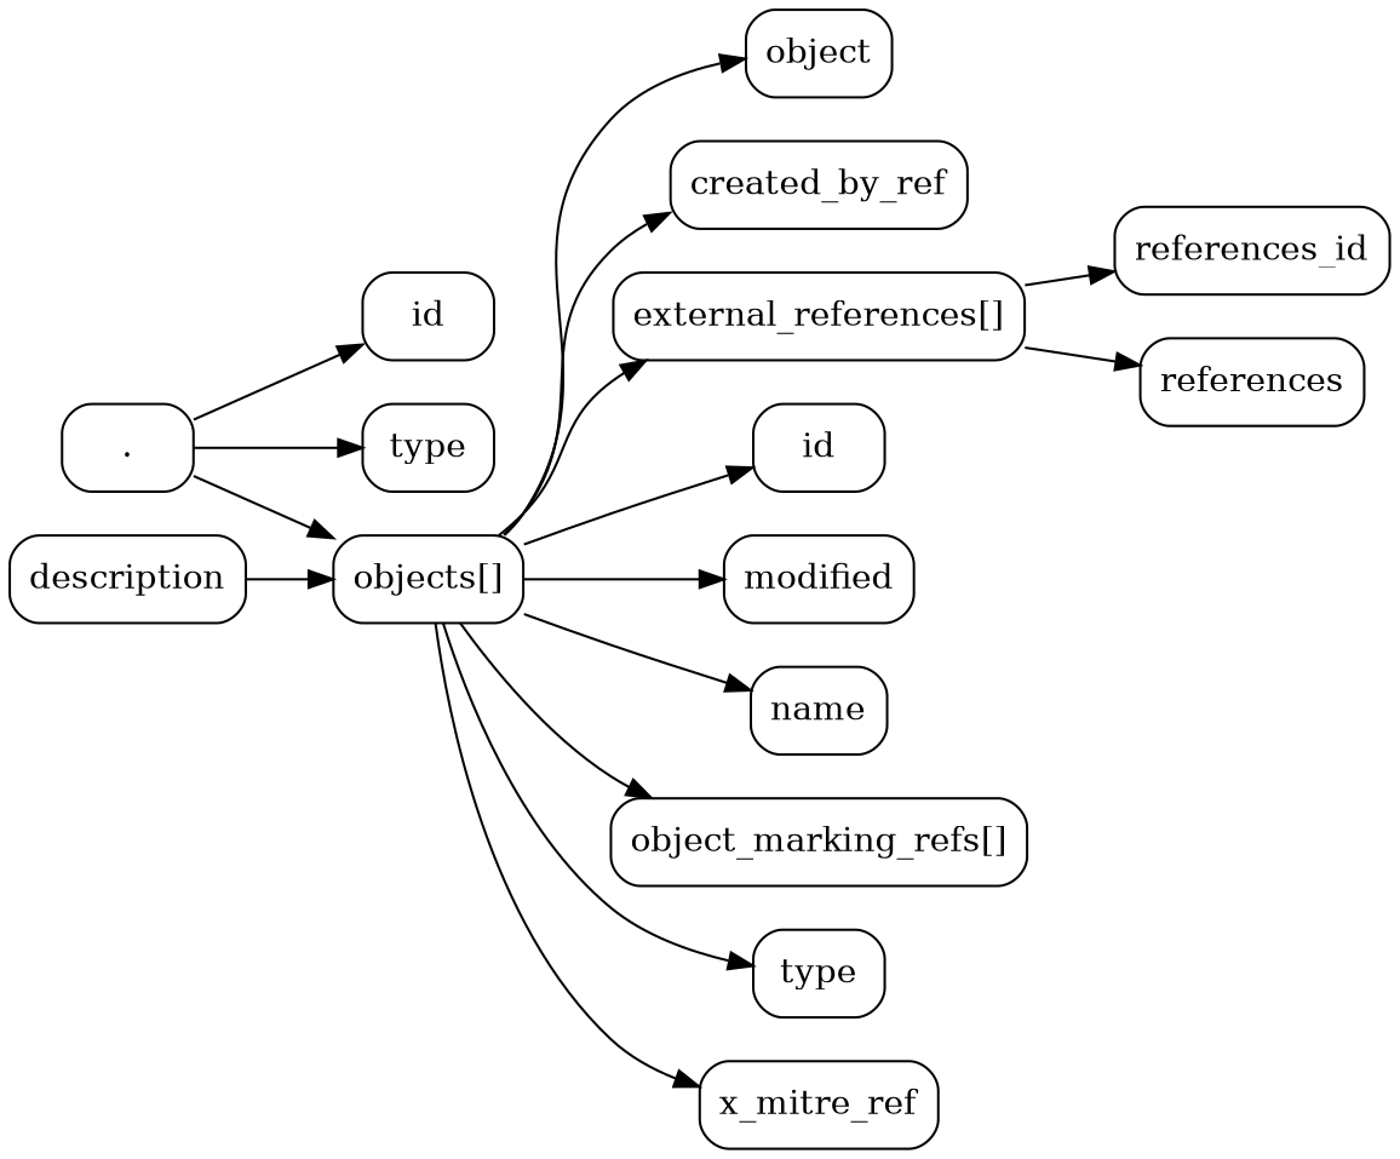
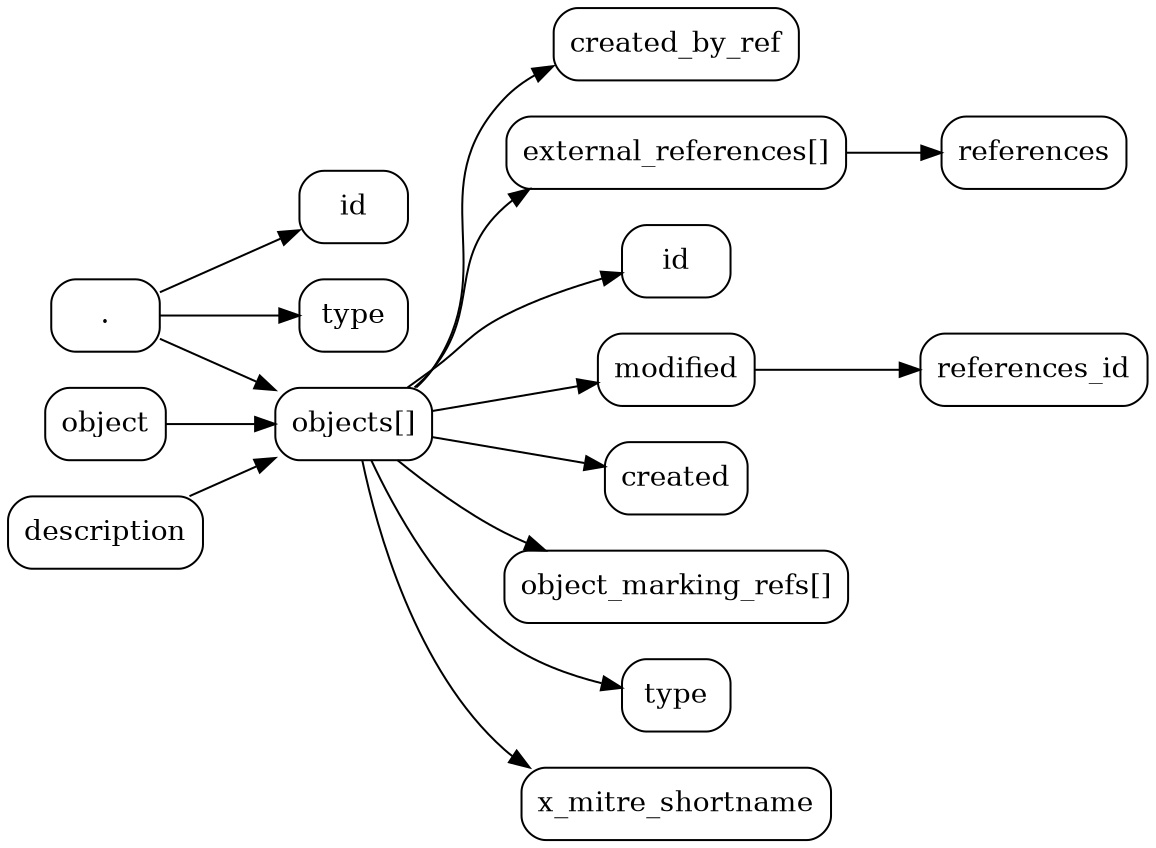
  strict digraph {
    rankdir=LR
    node [shape=box style=rounded]
    "."
    id
    "objects[]"
    type
    n5 [label=object]
    n6 [label=created_by_ref]
    n7 [label="external_references[]"]
    n8 [label=id]
    n9 [label=modified]
-   n10 [label=name]
+   n10 [label=created]
    n11 [label="object_marking_refs[]"]
    n12 [label=type]
-   n13 [label=x_mitre_ref]
+   n13 [label=x_mitre_shortname]
    n14 [label=description]
    n15 [label=references_id]
    n16 [label=references]
    "." -> id
    "." -> "objects[]"
    "." -> type
-   "objects[]" -> n5
+   n5 -> "objects[]"
    "objects[]" -> n6
    "objects[]" -> n7
    "objects[]" -> n8
    "objects[]" -> n9
    "objects[]" -> n10
    "objects[]" -> n11
    "objects[]" -> n12
    "objects[]" -> n13
-   n7 -> n15
+   n9 -> n15
    n7 -> n16
    n14 -> "objects[]"
  }
